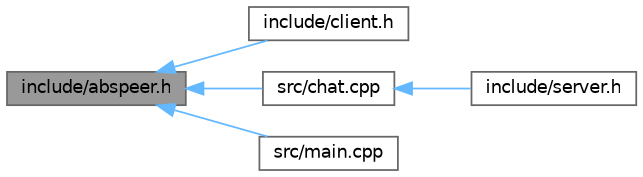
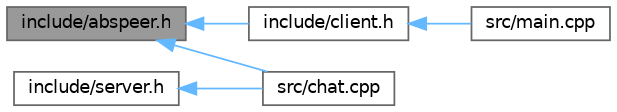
  digraph {
    rankdir=LR
    node [color=grey40 fillcolor=white fontname=Helvetica fontsize=10 shape=box style=filled]
    edge [color=steelblue1 dir=back fontname=Helvetica fontsize=10 labelfontname=Helvetica labelfontsize=10 style=solid]
    n1 [color=gray40 fillcolor=grey60 fontcolor=black height=0.2 label="include/abspeer.h" width=0.4]
    n2 [height=0.2 label="include/client.h" width=0.4]
    n3 [height=0.2 label="src/chat.cpp" width=0.4]
    n4 [height=0.2 label="src/main.cpp" width=0.4]
    n5 [height=0.2 label="include/server.h" width=0.4]
    n1 -> n2
    n1 -> n3
-   n1 -> n4
-   n3 -> n5
+   n2 -> n4
+   n5 -> n3
  }
